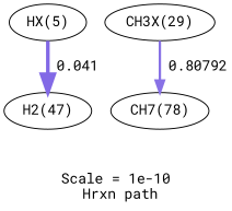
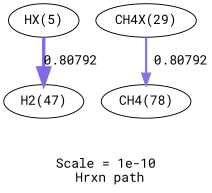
  digraph {
    fontname="Roboto Mono"
    label="Scale = 1e-10\l Hrxn path"
    node [fontname="Roboto Mono"]
    edge [fontname="Roboto Mono"]
    n1 [label="HX(5)"]
    n2 [label="H2(47)"]
-   n3 [label="CH3X(29)"]
-   n4 [label="CH7(78)"]
-   n1 -> n2 [arrowsize=1.79 color="0.7, 0.541, 0.9" label=" 0.041" style="setlinewidth(3.59)"]
+   n3 [label="CH4X(29)"]
+   n4 [label="CH4(78)"]
+   n1 -> n2 [arrowsize=1.79 color="0.7, 0.541, 0.9" label=" 0.80792" style="setlinewidth(3.59)"]
    n3 -> n4 [arrowsize=1.17 color="0.7, 0.508, 0.9" label=" 0.80792" style="setlinewidth(2.35)"]
  }
